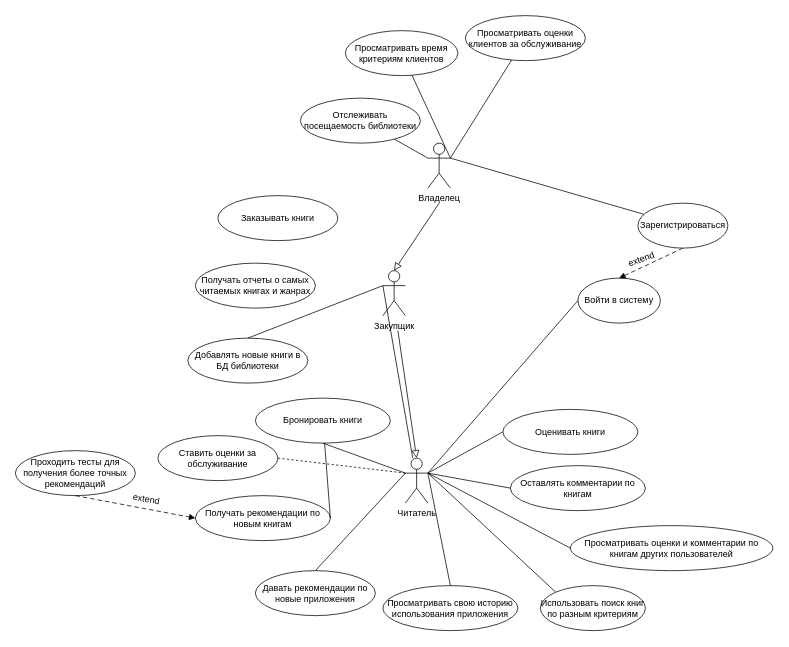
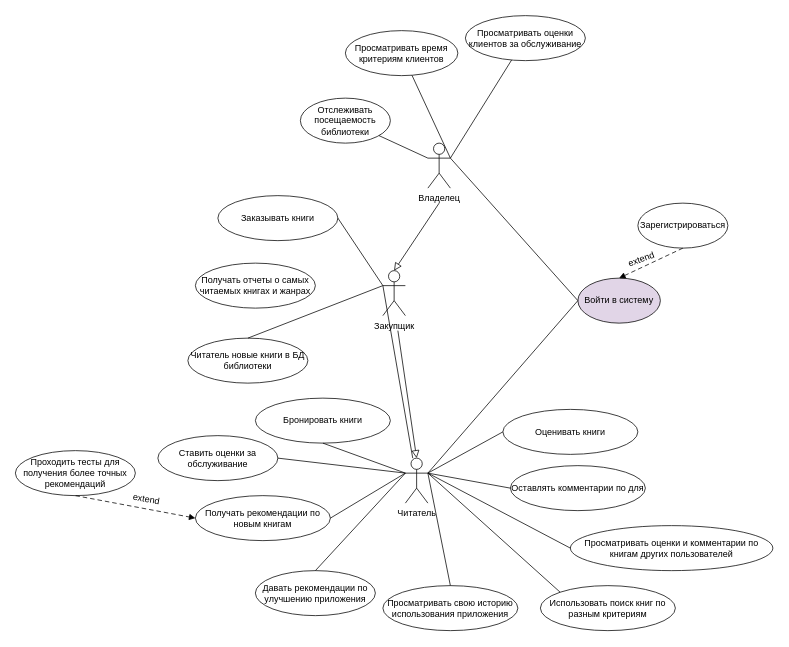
  <mxCell id="0" />
  <mxCell id="1" parent="0" />
  <mxCell id="2" value="Владелец" style="shape=umlActor;verticalLabelPosition=bottom;verticalAlign=top;html=1;outlineConnect=0;" vertex="1" parent="1"><mxGeometry x="570" y="190" width="30" height="60" as="geometry" /></mxCell>
  <mxCell id="3" value="Закупщик" style="shape=umlActor;verticalLabelPosition=bottom;verticalAlign=top;html=1;outlineConnect=0;" vertex="1" parent="1"><mxGeometry x="510" y="360" width="30" height="60" as="geometry" /></mxCell>
  <mxCell id="4" value="Читатель" style="shape=umlActor;verticalLabelPosition=bottom;verticalAlign=top;html=1;outlineConnect=0;" vertex="1" parent="1"><mxGeometry x="540" y="610" width="30" height="60" as="geometry" /></mxCell>
- <mxCell id="5" value="Войти в систему" style="ellipse;whiteSpace=wrap;html=1;" vertex="1" parent="1"><mxGeometry x="770" y="370" width="110" height="60" as="geometry" /></mxCell>
- <mxCell id="6" value="" style="endArrow=none;html=1;rounded=0;exitX=1;exitY=0.333;exitDx=0;exitDy=0;exitPerimeter=0;" edge="1" parent="1" source="2" target="8"><mxGeometry width="50" height="50" relative="1" as="geometry"><mxPoint x="710" y="270" as="sourcePoint" /><mxPoint x="760" y="220" as="targetPoint" /></mxGeometry></mxCell>
+ <mxCell id="5" value="Войти в систему" style="ellipse;whiteSpace=wrap;html=1;fillColor=#e1d5e7;" vertex="1" parent="1"><mxGeometry x="770" y="370" width="110" height="60" as="geometry" /></mxCell>
+ <mxCell id="6" value="" style="endArrow=none;html=1;rounded=0;exitX=1;exitY=0.333;exitDx=0;exitDy=0;exitPerimeter=0;entryX=0;entryY=0.5;entryDx=0;entryDy=0;" edge="1" parent="1" source="2" target="5"><mxGeometry width="50" height="50" relative="1" as="geometry"><mxPoint x="710" y="270" as="sourcePoint" /><mxPoint x="760" y="220" as="targetPoint" /></mxGeometry></mxCell>
  <mxCell id="7" value="" style="endArrow=none;html=1;rounded=0;exitX=1;exitY=0.333;exitDx=0;exitDy=0;exitPerimeter=0;entryX=0;entryY=0.5;entryDx=0;entryDy=0;" edge="1" parent="1" source="4" target="5"><mxGeometry width="50" height="50" relative="1" as="geometry"><mxPoint x="670" y="440" as="sourcePoint" /><mxPoint x="720" y="390" as="targetPoint" /></mxGeometry></mxCell>
  <mxCell id="8" value="Зарегистрироваться" style="ellipse;whiteSpace=wrap;html=1;" vertex="1" parent="1"><mxGeometry x="850" y="270" width="120" height="60" as="geometry" /></mxCell>
- <mxCell id="9" value="Отслеживать посещаемость библиотеки" style="ellipse;whiteSpace=wrap;html=1;" vertex="1" parent="1"><mxGeometry x="400" y="130" width="160" height="60" as="geometry" /></mxCell>
+ <mxCell id="9" value="Отслеживать посещаемость библиотеки" style="ellipse;whiteSpace=wrap;html=1;" vertex="1" parent="1"><mxGeometry x="400" y="130" width="120" height="60" as="geometry" /></mxCell>
  <mxCell id="10" value="" style="endArrow=none;html=1;rounded=0;exitX=0;exitY=0.333;exitDx=0;exitDy=0;exitPerimeter=0;" edge="1" parent="1" source="2" target="9"><mxGeometry width="50" height="50" relative="1" as="geometry"><mxPoint x="640" y="220" as="sourcePoint" /><mxPoint x="690" y="170" as="targetPoint" /></mxGeometry></mxCell>
  <mxCell id="11" value="" style="html=1;endArrow=block;dashed=1;endFill=1;dashPattern=6 4;rounded=0;entryX=0.5;entryY=0;entryDx=0;entryDy=0;exitX=0.5;exitY=1;exitDx=0;exitDy=0;" edge="1" parent="1" source="8" target="5"><mxGeometry width="160" relative="1" as="geometry"><mxPoint x="775.77" y="200" as="sourcePoint" /><mxPoint x="900.77" y="150" as="targetPoint" /></mxGeometry></mxCell>
  <mxCell id="12" value="extend" style="text;html=1;align=center;verticalAlign=middle;whiteSpace=wrap;rounded=0;rotation=-20;" vertex="1" parent="1"><mxGeometry x="830" y="330" width="50" height="30" as="geometry" /></mxCell>
  <mxCell id="13" value="Просматривать время критериям клиентов" style="ellipse;whiteSpace=wrap;html=1;" vertex="1" parent="1"><mxGeometry x="460" y="40" width="150" height="60" as="geometry" /></mxCell>
  <mxCell id="14" value="" style="endArrow=none;html=1;rounded=0;exitX=1;exitY=0.333;exitDx=0;exitDy=0;exitPerimeter=0;" edge="1" parent="1" target="13" source="2"><mxGeometry width="50" height="50" relative="1" as="geometry"><mxPoint x="600" y="240" as="sourcePoint" /><mxPoint x="820" y="170" as="targetPoint" /></mxGeometry></mxCell>
  <mxCell id="15" value="Просматривать оценки клиентов за обслуживание" style="ellipse;whiteSpace=wrap;html=1;" vertex="1" parent="1"><mxGeometry x="620" y="20" width="160" height="60" as="geometry" /></mxCell>
  <mxCell id="16" value="" style="endArrow=none;html=1;rounded=0;exitX=1;exitY=0.333;exitDx=0;exitDy=0;exitPerimeter=0;" edge="1" parent="1" target="15" source="2"><mxGeometry width="50" height="50" relative="1" as="geometry"><mxPoint x="750" y="240" as="sourcePoint" /><mxPoint x="970" y="200" as="targetPoint" /></mxGeometry></mxCell>
- <mxCell id="17" value="Добавлять новые книги в БД библиотеки" style="ellipse;whiteSpace=wrap;html=1;" vertex="1" parent="1"><mxGeometry x="250" y="450" width="160" height="60" as="geometry" /></mxCell>
+ <mxCell id="17" value="Читатель новые книги в БД библиотеки" style="ellipse;whiteSpace=wrap;html=1;" vertex="1" parent="1"><mxGeometry x="250" y="450" width="160" height="60" as="geometry" /></mxCell>
  <mxCell id="18" value="Получать отчеты о самых читаемых книгах и жанрах" style="ellipse;whiteSpace=wrap;html=1;" vertex="1" parent="1"><mxGeometry x="260" y="350" width="160" height="60" as="geometry" /></mxCell>
  <mxCell id="19" value="" style="endArrow=none;html=1;rounded=0;exitX=0;exitY=0.333;exitDx=0;exitDy=0;exitPerimeter=0;" edge="1" parent="1" source="3" target="4"><mxGeometry width="50" height="50" relative="1" as="geometry"><mxPoint x="450" y="400" as="sourcePoint" /><mxPoint x="600" y="310" as="targetPoint" /></mxGeometry></mxCell>
  <mxCell id="20" value="Заказывать книги" style="ellipse;whiteSpace=wrap;html=1;" vertex="1" parent="1"><mxGeometry x="290" y="260" width="160" height="60" as="geometry" /></mxCell>
+ <mxCell id="21" value="" style="endArrow=none;html=1;rounded=0;entryX=1;entryY=0.5;entryDx=0;entryDy=0;exitX=0;exitY=0.333;exitDx=0;exitDy=0;exitPerimeter=0;" edge="1" parent="1" source="3" target="20"><mxGeometry width="50" height="50" relative="1" as="geometry"><mxPoint x="410" y="450" as="sourcePoint" /><mxPoint x="460" y="400" as="targetPoint" /></mxGeometry></mxCell>
  <mxCell id="22" value="" style="endArrow=none;html=1;rounded=0;exitX=0;exitY=0.333;exitDx=0;exitDy=0;exitPerimeter=0;entryX=0.5;entryY=0;entryDx=0;entryDy=0;" edge="1" parent="1" source="3" target="17"><mxGeometry width="50" height="50" relative="1" as="geometry"><mxPoint x="610" y="220" as="sourcePoint" /><mxPoint x="750" y="120" as="targetPoint" /></mxGeometry></mxCell>
  <mxCell id="23" value="Ставить оценки за обслуживание" style="ellipse;whiteSpace=wrap;html=1;" vertex="1" parent="1"><mxGeometry x="210" y="580" width="160" height="60" as="geometry" /></mxCell>
- <mxCell id="24" value="" style="endArrow=none;html=1;rounded=0;exitX=0;exitY=0.333;exitDx=0;exitDy=0;exitPerimeter=0;entryX=1;entryY=0.5;entryDx=0;entryDy=0;dashed=1;" edge="1" parent="1" target="23" source="4"><mxGeometry width="50" height="50" relative="1" as="geometry"><mxPoint y="630" as="sourcePoint" x="500" /><mxPoint x="740" y="370" as="targetPoint" /></mxGeometry></mxCell>
+ <mxCell id="24" value="" style="endArrow=none;html=1;rounded=0;exitX=0;exitY=0.333;exitDx=0;exitDy=0;exitPerimeter=0;entryX=1;entryY=0.5;entryDx=0;entryDy=0;" edge="1" parent="1" target="23" source="4"><mxGeometry width="50" height="50" relative="1" as="geometry"><mxPoint y="630" as="sourcePoint" x="500" /><mxPoint x="740" y="370" as="targetPoint" /></mxGeometry></mxCell>
  <mxCell id="25" value="Получать рекомендации по новым книгам" style="ellipse;whiteSpace=wrap;html=1;" vertex="1" parent="1"><mxGeometry x="260" y="660" width="180" height="60" as="geometry" /></mxCell>
- <mxCell id="26" value="" style="endArrow=none;html=1;rounded=0;exitX=1;exitY=0.5;exitDx=0;exitDy=0;" edge="1" parent="1" source="25" target="40"><mxGeometry width="50" height="50" relative="1" as="geometry"><mxPoint x="490" y="790" as="sourcePoint" /><mxPoint x="540" y="740" as="targetPoint" /></mxGeometry></mxCell>
- <mxCell id="27" value="Давать рекомендации по новые приложения" style="ellipse;whiteSpace=wrap;html=1;" vertex="1" parent="1"><mxGeometry x="340" y="760" width="160" height="60" as="geometry" /></mxCell>
+ <mxCell id="26" value="" style="endArrow=none;html=1;rounded=0;entryX=0;entryY=0.333;entryDx=0;entryDy=0;entryPerimeter=0;exitX=1;exitY=0.5;exitDx=0;exitDy=0;" edge="1" parent="1" source="25" target="4"><mxGeometry width="50" height="50" relative="1" as="geometry"><mxPoint x="490" y="790" as="sourcePoint" /><mxPoint x="540" y="740" as="targetPoint" /></mxGeometry></mxCell>
+ <mxCell id="27" value="Давать рекомендации по улучшению приложения" style="ellipse;whiteSpace=wrap;html=1;" vertex="1" parent="1"><mxGeometry x="340" y="760" width="160" height="60" as="geometry" /></mxCell>
  <mxCell id="28" value="" style="endArrow=none;html=1;rounded=0;exitX=0.5;exitY=0;exitDx=0;exitDy=0;entryX=0;entryY=0.333;entryDx=0;entryDy=0;entryPerimeter=0;" edge="1" parent="1" source="27" target="4"><mxGeometry width="50" height="50" relative="1" as="geometry"><mxPoint x="450" y="700" as="sourcePoint" /><mxPoint x="540" y="750" as="targetPoint" /></mxGeometry></mxCell>
- <mxCell id="29" value="Использовать поиск книг по разным критериям" style="ellipse;whiteSpace=wrap;html=1;" vertex="1" parent="1"><mxGeometry x="720" y="780" width="140" height="60" as="geometry" /></mxCell>
+ <mxCell id="29" value="Использовать поиск книг по разным критериям" style="ellipse;whiteSpace=wrap;html=1;" vertex="1" parent="1"><mxGeometry x="720" y="780" width="180" height="60" as="geometry" /></mxCell>
  <mxCell id="30" value="" style="endArrow=none;html=1;rounded=0;entryX=1;entryY=0.333;entryDx=0;entryDy=0;entryPerimeter=0;exitX=0;exitY=0;exitDx=0;exitDy=0;" edge="1" parent="1" source="29" target="4"><mxGeometry width="50" height="50" relative="1" as="geometry"><mxPoint x="660" y="700" as="sourcePoint" /><mxPoint x="570" y="590" as="targetPoint" /></mxGeometry></mxCell>
  <mxCell id="31" value="Проходить тесты для получения более точных рекомендаций" style="ellipse;whiteSpace=wrap;html=1;" vertex="1" parent="1"><mxGeometry x="20" y="600" width="160" height="60" as="geometry" /></mxCell>
  <mxCell id="32" value="" style="html=1;endArrow=block;dashed=1;endFill=1;dashPattern=6 4;rounded=0;entryX=0;entryY=0.5;entryDx=0;entryDy=0;exitX=0.5;exitY=1;exitDx=0;exitDy=0;" edge="1" parent="1" source="31" target="25"><mxGeometry width="160" relative="1" as="geometry"><mxPoint x="30.77" y="520" as="sourcePoint" /><mxPoint x="80" y="690" as="targetPoint" /></mxGeometry></mxCell>
  <mxCell id="33" value="extend" style="text;html=1;align=center;verticalAlign=middle;whiteSpace=wrap;rounded=0;rotation=10;" vertex="1" parent="1"><mxGeometry x="170" y="650" width="50" height="30" as="geometry" /></mxCell>
  <mxCell id="34" value="Оценивать книги" style="ellipse;whiteSpace=wrap;html=1;" vertex="1" parent="1"><mxGeometry x="670" y="545" width="180" height="60" as="geometry" /></mxCell>
  <mxCell id="35" value="" style="endArrow=none;html=1;rounded=0;entryX=0;entryY=0.5;entryDx=0;entryDy=0;exitX=1;exitY=0.333;exitDx=0;exitDy=0;exitPerimeter=0;" edge="1" parent="1" source="4" target="34"><mxGeometry width="50" height="50" relative="1" as="geometry"><mxPoint x="630" y="600" as="sourcePoint" /><mxPoint x="780" y="410" as="targetPoint" /></mxGeometry></mxCell>
- <mxCell id="36" value="Оставлять комментарии по книгам" style="ellipse;whiteSpace=wrap;html=1;" vertex="1" parent="1"><mxGeometry x="680" y="620" width="180" height="60" as="geometry" /></mxCell>
+ <mxCell id="36" value="Оставлять комментарии по для" style="ellipse;whiteSpace=wrap;html=1;" vertex="1" parent="1"><mxGeometry x="680" y="620" width="180" height="60" as="geometry" /></mxCell>
  <mxCell id="37" value="" style="endArrow=none;html=1;rounded=0;exitX=0;exitY=0.5;exitDx=0;exitDy=0;entryX=1;entryY=0.333;entryDx=0;entryDy=0;entryPerimeter=0;" edge="1" parent="1" source="36" target="4"><mxGeometry width="50" height="50" relative="1" as="geometry"><mxPoint x="616" y="769" as="sourcePoint" /><mxPoint x="620" y="630" as="targetPoint" /></mxGeometry></mxCell>
  <mxCell id="38" value="Просматривать оценки и комментарии по книгам других пользователей" style="ellipse;whiteSpace=wrap;html=1;" vertex="1" parent="1"><mxGeometry x="760" y="700" width="270" height="60" as="geometry" /></mxCell>
  <mxCell id="39" value="" style="endArrow=none;html=1;rounded=0;exitX=0;exitY=0.5;exitDx=0;exitDy=0;entryX=1;entryY=0.333;entryDx=0;entryDy=0;entryPerimeter=0;" edge="1" parent="1" source="38" target="4"><mxGeometry width="50" height="50" relative="1" as="geometry"><mxPoint x="690" y="660" as="sourcePoint" /><mxPoint x="620" y="670" as="targetPoint" /></mxGeometry></mxCell>
  <mxCell id="40" value="Бронировать книги" style="ellipse;whiteSpace=wrap;html=1;" vertex="1" parent="1"><mxGeometry x="340" y="530" width="180" height="60" as="geometry" /></mxCell>
  <mxCell id="41" value="" style="endArrow=none;html=1;rounded=0;entryX=0.5;entryY=1;entryDx=0;entryDy=0;exitX=0;exitY=0.333;exitDx=0;exitDy=0;exitPerimeter=0;" edge="1" parent="1" source="4" target="40"><mxGeometry width="50" height="50" relative="1" as="geometry"><mxPoint x="570" y="580" as="sourcePoint" /><mxPoint x="490" y="610" as="targetPoint" /></mxGeometry></mxCell>
  <mxCell id="42" value="Просматривать свою историю использования приложения" style="ellipse;whiteSpace=wrap;html=1;" vertex="1" parent="1"><mxGeometry x="510" y="780" width="180" height="60" as="geometry" /></mxCell>
  <mxCell id="43" value="" style="endArrow=none;html=1;rounded=0;exitX=0.5;exitY=0;exitDx=0;exitDy=0;entryX=1;entryY=0.333;entryDx=0;entryDy=0;entryPerimeter=0;" edge="1" parent="1" source="42" target="4"><mxGeometry width="50" height="50" relative="1" as="geometry"><mxPoint x="756" y="799" as="sourcePoint" /><mxPoint x="580" y="700" as="targetPoint" /></mxGeometry></mxCell>
  <mxCell id="44" value="" style="endArrow=block;startArrow=none;endFill=0;startFill=0;endSize=8;html=1;verticalAlign=bottom;dashed=0;labelBackgroundColor=none;rounded=0;entryX=0.5;entryY=0;entryDx=0;entryDy=0;entryPerimeter=0;" edge="1" parent="1" target="3"><mxGeometry width="160" relative="1" as="geometry"><mxPoint x="585" y="270" as="sourcePoint" /><mxPoint x="670" y="318.33" as="targetPoint" /></mxGeometry></mxCell>
  <mxCell id="45" value="" style="endArrow=block;startArrow=none;endFill=0;startFill=0;endSize=8;html=1;verticalAlign=bottom;dashed=0;labelBackgroundColor=none;rounded=0;entryX=0.5;entryY=0;entryDx=0;entryDy=0;entryPerimeter=0;" edge="1" parent="1" target="4"><mxGeometry width="160" relative="1" as="geometry"><mxPoint x="530" y="440" as="sourcePoint" /><mxPoint x="550" y="580" as="targetPoint" /></mxGeometry></mxCell>
